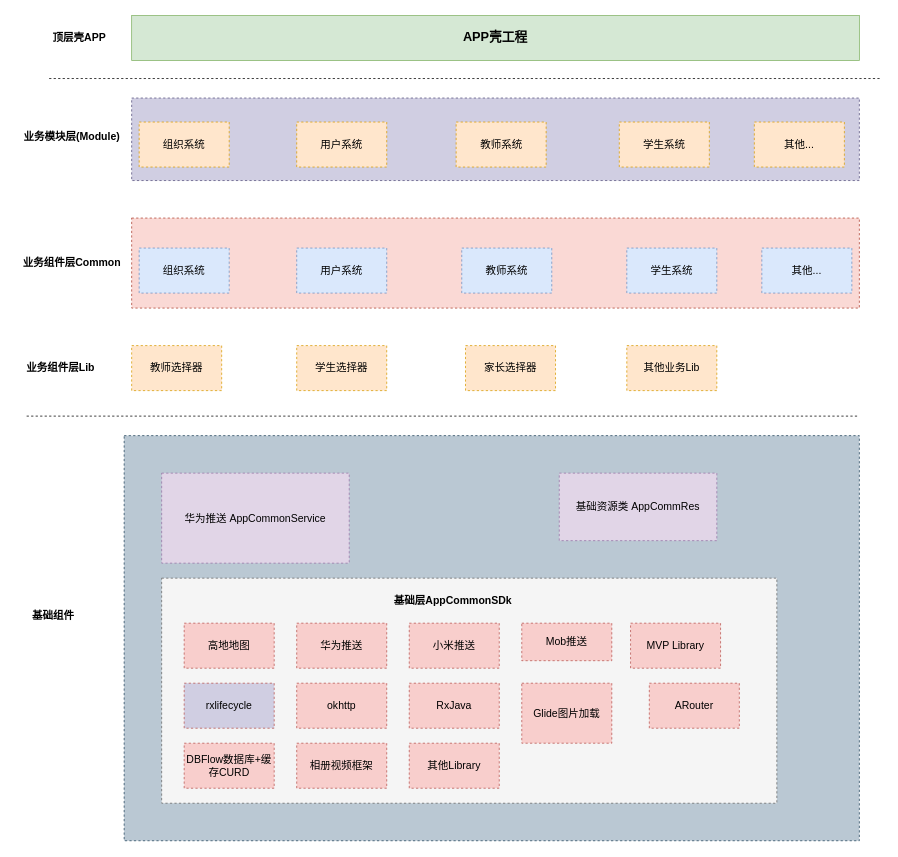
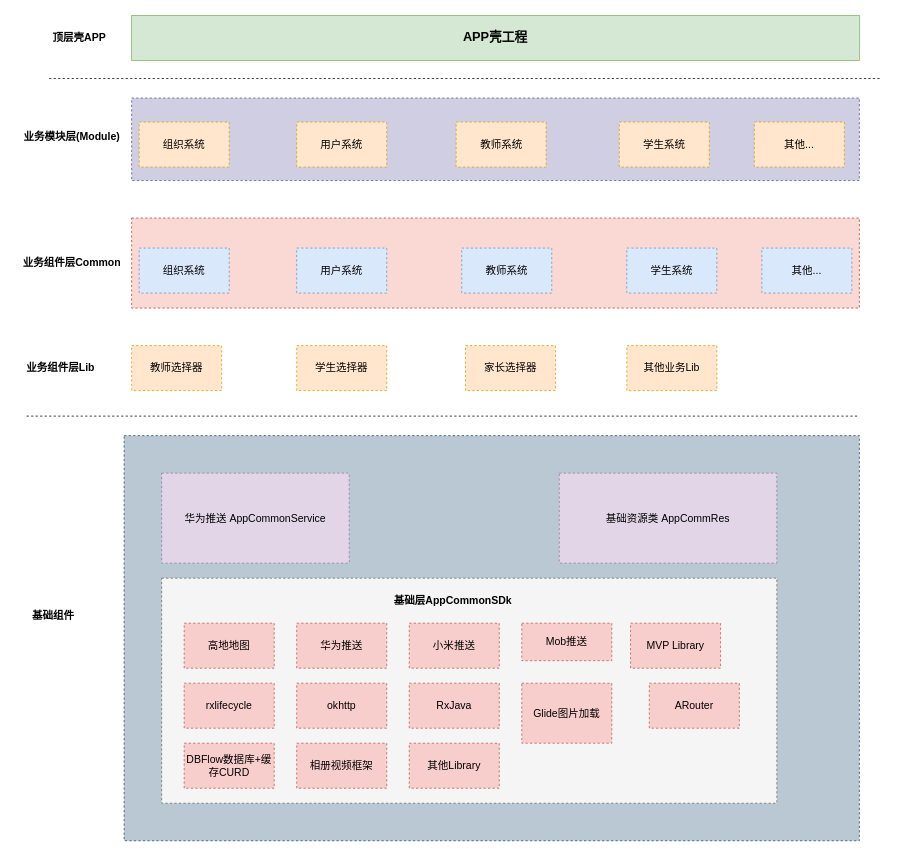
  <mxCell id="0" />
  <mxCell id="1" parent="0" />
  <mxCell id="2" value="" style="rounded=0;whiteSpace=wrap;html=1;dashed=1;fontSize=14;fillColor=#d0cee2;strokeColor=#56517e;" vertex="1" parent="1"><mxGeometry x="175" y="130" width="970" height="110" as="geometry" /></mxCell>
  <mxCell id="3" value="" style="rounded=0;whiteSpace=wrap;html=1;dashed=1;fontSize=14;fillColor=#fad9d5;strokeColor=#ae4132;" vertex="1" parent="1"><mxGeometry x="175" y="290" width="970" height="120" as="geometry" /></mxCell>
  <mxCell id="4" value="" style="rounded=0;whiteSpace=wrap;html=1;dashed=1;fontSize=14;fillColor=#bac8d3;strokeColor=#23445d;" vertex="1" parent="1"><mxGeometry x="165" y="580" width="980" height="540" as="geometry" /></mxCell>
  <mxCell id="5" value="" style="rounded=0;whiteSpace=wrap;html=1;dashed=1;fontSize=14;fillColor=#f5f5f5;strokeColor=#666666;fontColor=#333333;" vertex="1" parent="1"><mxGeometry x="215" y="770" width="820" height="300" as="geometry" /></mxCell>
  <mxCell id="6" value="&lt;font style=&quot;font-size: 17px&quot;&gt;APP壳工程&lt;/font&gt;" style="rounded=0;whiteSpace=wrap;html=1;fillColor=#d5e8d4;strokeColor=#82b366;fontStyle=1" vertex="1" parent="1"><mxGeometry x="175" y="20" width="970" height="60" as="geometry" /></mxCell>
  <mxCell id="7" value="顶层壳APP" style="text;html=1;align=center;verticalAlign=middle;resizable=0;points=[];autosize=1;fontStyle=1;fontSize=14;" vertex="1" parent="1"><mxGeometry x="60" y="40" width="90" height="20" as="geometry" /></mxCell>
  <mxCell id="8" value="" style="line;strokeWidth=1;fillColor=none;align=left;verticalAlign=middle;spacingTop=-1;spacingLeft=3;spacingRight=3;rotatable=0;labelPosition=right;points=[];portConstraint=eastwest;fontSize=14;dashed=1;" vertex="1" parent="1"><mxGeometry x="65" y="100" width="1110" height="8" as="geometry" /></mxCell>
  <mxCell id="9" value="&lt;b&gt;业务模块层(Module)&lt;/b&gt;" style="text;html=1;align=center;verticalAlign=middle;resizable=0;points=[];autosize=1;fontSize=14;" vertex="1" parent="1"><mxGeometry x="25" y="172" width="140" height="20" as="geometry" /></mxCell>
  <mxCell id="10" value="教师系统" style="rounded=0;whiteSpace=wrap;html=1;dashed=1;fontSize=14;fillColor=#ffe6cc;strokeColor=#d79b00;" vertex="1" parent="1"><mxGeometry x="607.5" y="162" width="120" height="60" as="geometry" /></mxCell>
  <mxCell id="11" value="学生系统" style="rounded=0;whiteSpace=wrap;html=1;dashed=1;fontSize=14;fillColor=#ffe6cc;strokeColor=#d79b00;" vertex="1" parent="1"><mxGeometry x="825" y="162" width="120" height="60" as="geometry" /></mxCell>
  <mxCell id="12" value="组织系统" style="rounded=0;whiteSpace=wrap;html=1;dashed=1;fontSize=14;fillColor=#ffe6cc;strokeColor=#d79b00;" vertex="1" parent="1"><mxGeometry x="185" y="162" width="120" height="60" as="geometry" /></mxCell>
  <mxCell id="13" value="用户系统" style="rounded=0;whiteSpace=wrap;html=1;dashed=1;fontSize=14;fillColor=#ffe6cc;strokeColor=#d79b00;" vertex="1" parent="1"><mxGeometry x="395" y="162" width="120" height="60" as="geometry" /></mxCell>
  <mxCell id="14" value="其他..." style="rounded=0;whiteSpace=wrap;html=1;dashed=1;fontSize=14;fillColor=#ffe6cc;strokeColor=#d79b00;" vertex="1" parent="1"><mxGeometry x="1005" y="162" width="120" height="60" as="geometry" /></mxCell>
  <mxCell id="15" value="教师选择器" style="rounded=0;whiteSpace=wrap;html=1;dashed=1;fontSize=14;fillColor=#ffe6cc;strokeColor=#d79b00;" vertex="1" parent="1"><mxGeometry x="175" y="460" width="120" height="60" as="geometry" /></mxCell>
  <mxCell id="16" value="&lt;b&gt;业务组件层Lib&lt;/b&gt;" style="text;html=1;align=center;verticalAlign=middle;resizable=0;points=[];autosize=1;fontSize=14;" vertex="1" parent="1"><mxGeometry x="25" y="480" width="110" height="20" as="geometry" /></mxCell>
  <mxCell id="17" value="学生选择器" style="rounded=0;whiteSpace=wrap;html=1;dashed=1;fontSize=14;fillColor=#ffe6cc;strokeColor=#d79b00;" vertex="1" parent="1"><mxGeometry x="395" y="460" width="120" height="60" as="geometry" /></mxCell>
  <mxCell id="18" value="家长选择器" style="rounded=0;whiteSpace=wrap;html=1;dashed=1;fontSize=14;fillColor=#ffe6cc;strokeColor=#d79b00;" vertex="1" parent="1"><mxGeometry x="620" y="460" width="120" height="60" as="geometry" /></mxCell>
  <mxCell id="19" value="其他业务Lib" style="rounded=0;whiteSpace=wrap;html=1;dashed=1;fontSize=14;fillColor=#ffe6cc;strokeColor=#d79b00;" vertex="1" parent="1"><mxGeometry x="835" y="460" width="120" height="60" as="geometry" /></mxCell>
  <mxCell id="20" value="&lt;b&gt;业务组件层Common&lt;/b&gt;" style="text;html=1;align=center;verticalAlign=middle;resizable=0;points=[];autosize=1;fontSize=14;" vertex="1" parent="1"><mxGeometry x="20" y="340" width="150" height="20" as="geometry" /></mxCell>
  <mxCell id="21" value="教师系统" style="rounded=0;whiteSpace=wrap;html=1;dashed=1;fontSize=14;fillColor=#dae8fc;strokeColor=#6c8ebf;" vertex="1" parent="1"><mxGeometry x="615" y="330" width="120" height="60" as="geometry" /></mxCell>
  <mxCell id="22" value="学生系统" style="rounded=0;whiteSpace=wrap;html=1;dashed=1;fontSize=14;fillColor=#dae8fc;strokeColor=#6c8ebf;" vertex="1" parent="1"><mxGeometry x="835" y="330" width="120" height="60" as="geometry" /></mxCell>
  <mxCell id="23" value="组织系统" style="rounded=0;whiteSpace=wrap;html=1;dashed=1;fontSize=14;fillColor=#dae8fc;strokeColor=#6c8ebf;" vertex="1" parent="1"><mxGeometry x="185" y="330" width="120" height="60" as="geometry" /></mxCell>
  <mxCell id="24" value="用户系统" style="rounded=0;whiteSpace=wrap;html=1;dashed=1;fontSize=14;fillColor=#dae8fc;strokeColor=#6c8ebf;" vertex="1" parent="1"><mxGeometry x="395" y="330" width="120" height="60" as="geometry" /></mxCell>
  <mxCell id="25" value="其他..." style="rounded=0;whiteSpace=wrap;html=1;dashed=1;fontSize=14;fillColor=#dae8fc;strokeColor=#6c8ebf;" vertex="1" parent="1"><mxGeometry x="1015" y="330" width="120" height="60" as="geometry" /></mxCell>
  <mxCell id="26" value="&lt;b&gt;基础组件&lt;/b&gt;" style="text;html=1;align=center;verticalAlign=middle;resizable=0;points=[];autosize=1;fontSize=14;" vertex="1" parent="1"><mxGeometry x="35" y="810" width="70" height="20" as="geometry" /></mxCell>
  <mxCell id="27" value="高地地图" style="rounded=0;whiteSpace=wrap;html=1;dashed=1;fontSize=14;fillColor=#f8cecc;strokeColor=#b85450;" vertex="1" parent="1"><mxGeometry x="245" y="830" width="120" height="60" as="geometry" /></mxCell>
  <mxCell id="28" value="华为推送" style="rounded=0;whiteSpace=wrap;html=1;dashed=1;fontSize=14;fillColor=#f8cecc;strokeColor=#b85450;" vertex="1" parent="1"><mxGeometry x="395" y="830" width="120" height="60" as="geometry" /></mxCell>
  <mxCell id="29" value="小米推送" style="rounded=0;whiteSpace=wrap;html=1;dashed=1;fontSize=14;fillColor=#f8cecc;strokeColor=#b85450;" vertex="1" parent="1"><mxGeometry x="545" y="830" width="120" height="60" as="geometry" /></mxCell>
  <mxCell id="30" value="okhttp" style="rounded=0;whiteSpace=wrap;html=1;dashed=1;fontSize=14;fillColor=#f8cecc;strokeColor=#b85450;" vertex="1" parent="1"><mxGeometry x="395" y="910" width="120" height="60" as="geometry" /></mxCell>
  <mxCell id="31" value="RxJava" style="rounded=0;whiteSpace=wrap;html=1;dashed=1;fontSize=14;fillColor=#f8cecc;strokeColor=#b85450;" vertex="1" parent="1"><mxGeometry x="545" y="910" width="120" height="60" as="geometry" /></mxCell>
- <mxCell id="32" value="rxlifecycle" style="rounded=0;whiteSpace=wrap;html=1;dashed=1;fontSize=14;fillColor=#d0cee2;strokeColor=#b85450;" vertex="1" parent="1"><mxGeometry x="245" y="910" width="120" height="60" as="geometry" /></mxCell>
+ <mxCell id="32" value="rxlifecycle" style="rounded=0;whiteSpace=wrap;html=1;dashed=1;fontSize=14;fillColor=#f8cecc;strokeColor=#b85450;" vertex="1" parent="1"><mxGeometry x="245" y="910" width="120" height="60" as="geometry" /></mxCell>
  <mxCell id="33" value="Mob推送" style="rounded=0;whiteSpace=wrap;html=1;dashed=1;fontSize=14;fillColor=#f8cecc;strokeColor=#b85450;" vertex="1" parent="1"><mxGeometry x="695" y="830" width="120" height="50" as="geometry" /></mxCell>
  <mxCell id="34" value="其他Library" style="rounded=0;whiteSpace=wrap;html=1;dashed=1;fontSize=14;fillColor=#f8cecc;strokeColor=#b85450;" vertex="1" parent="1"><mxGeometry x="545" y="990" width="120" height="60" as="geometry" /></mxCell>
  <mxCell id="35" value="" style="line;strokeWidth=1;fillColor=none;align=left;verticalAlign=middle;spacingTop=-1;spacingLeft=3;spacingRight=3;rotatable=0;labelPosition=right;points=[];portConstraint=eastwest;fontSize=14;dashed=1;" vertex="1" parent="1"><mxGeometry x="35" y="550" width="1110" height="8" as="geometry" /></mxCell>
  <mxCell id="36" value="&lt;b&gt;基础层AppCommonSDk&lt;/b&gt;" style="text;html=1;align=center;verticalAlign=middle;resizable=0;points=[];autosize=1;fontSize=14;" vertex="1" parent="1"><mxGeometry x="517.5" y="790" width="170" height="20" as="geometry" /></mxCell>
  <mxCell id="37" value="MVP Library" style="rounded=0;whiteSpace=wrap;html=1;dashed=1;fontSize=14;fillColor=#f8cecc;strokeColor=#b85450;" vertex="1" parent="1"><mxGeometry x="840" y="830" width="120" height="60" as="geometry" /></mxCell>
  <mxCell id="38" value="华为推送 AppCommonService" style="rounded=0;whiteSpace=wrap;html=1;dashed=1;fontSize=14;fillColor=#e1d5e7;strokeColor=#9673a6;" vertex="1" parent="1"><mxGeometry x="215" y="630" width="250" height="120" as="geometry" /></mxCell>
- <mxCell id="39" value="基础资源类 AppCommRes" style="rounded=0;whiteSpace=wrap;html=1;dashed=1;fontSize=14;fillColor=#e1d5e7;strokeColor=#9673a6;" vertex="1" parent="1"><mxGeometry x="745" y="630" width="210" height="90" as="geometry" /></mxCell>
+ <mxCell id="39" value="基础资源类 AppCommRes" style="rounded=0;whiteSpace=wrap;html=1;dashed=1;fontSize=14;fillColor=#e1d5e7;strokeColor=#9673a6;" vertex="1" parent="1"><mxGeometry x="745" y="630" width="290" height="120" as="geometry" /></mxCell>
  <mxCell id="40" value="Glide图片加载" style="rounded=0;whiteSpace=wrap;html=1;dashed=1;fontSize=14;fillColor=#f8cecc;strokeColor=#b85450;" vertex="1" parent="1"><mxGeometry x="695" y="910" width="120" height="80" as="geometry" /></mxCell>
  <mxCell id="41" value="ARouter" style="rounded=0;whiteSpace=wrap;html=1;dashed=1;fontSize=14;fillColor=#f8cecc;strokeColor=#b85450;" vertex="1" parent="1"><mxGeometry x="865" y="910" width="120" height="60" as="geometry" /></mxCell>
  <mxCell id="42" value="DBFlow数据库+缓存CURD" style="rounded=0;whiteSpace=wrap;html=1;dashed=1;fontSize=14;fillColor=#f8cecc;strokeColor=#b85450;" vertex="1" parent="1"><mxGeometry x="245" y="990" width="120" height="60" as="geometry" /></mxCell>
  <mxCell id="43" value="相册视频框架" style="rounded=0;whiteSpace=wrap;html=1;dashed=1;fontSize=14;fillColor=#f8cecc;strokeColor=#b85450;" vertex="1" parent="1"><mxGeometry x="395" y="990" width="120" height="60" as="geometry" /></mxCell>
